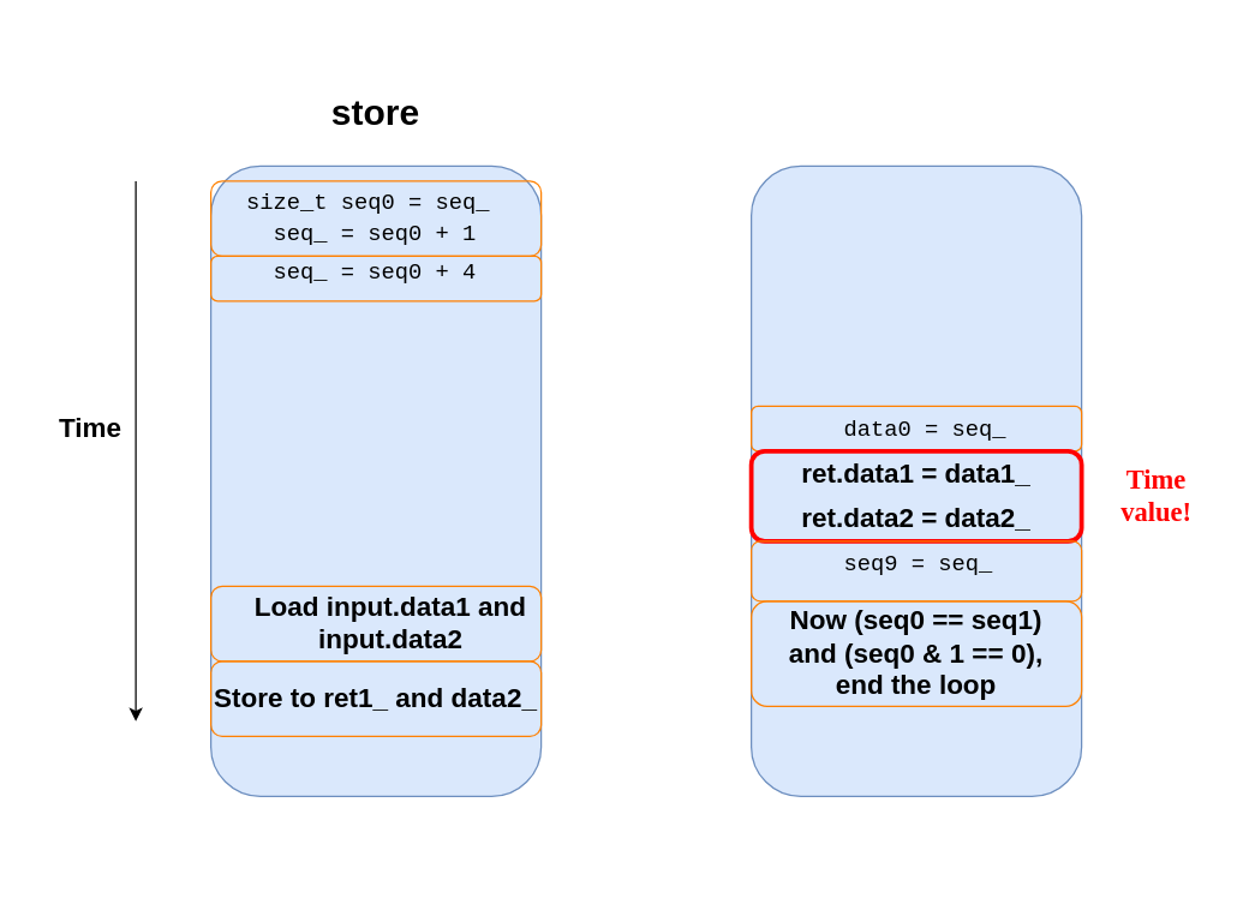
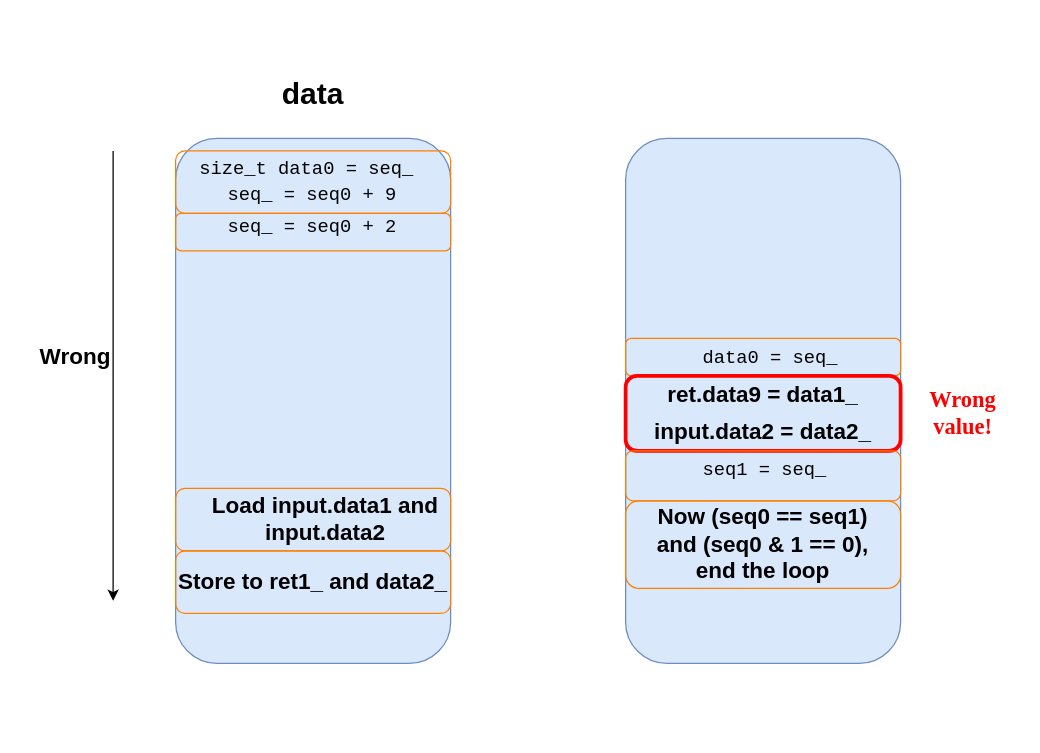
  <mxCell id="0" />
  <mxCell id="1" parent="0" />
  <mxCell id="2" value="" style="rounded=1;whiteSpace=wrap;html=1;fillColor=#dae8fc;strokeColor=#6c8ebf;" vertex="1" parent="1"><mxGeometry x="140" y="110" width="220" height="420" as="geometry" /></mxCell>
  <mxCell id="3" value="" style="rounded=1;whiteSpace=wrap;html=1;fillColor=#dae8fc;strokeColor=#6c8ebf;" vertex="1" parent="1"><mxGeometry x="500" y="110" width="220" height="420" as="geometry" /></mxCell>
- <mxCell id="4" value="&lt;h2&gt;&lt;font color=&quot;#000000&quot;&gt;Time&lt;/font&gt;&lt;/h2&gt;" style="text;strokeColor=none;align=center;fillColor=none;html=1;verticalAlign=middle;whiteSpace=wrap;rounded=0;" vertex="1" parent="1"><mxGeometry x="30" y="270" width="60" height="30" as="geometry" /></mxCell>
+ <mxCell id="4" value="&lt;h2&gt;&lt;font color=&quot;#000000&quot;&gt;Wrong&lt;/font&gt;&lt;/h2&gt;" style="text;strokeColor=none;align=center;fillColor=none;html=1;verticalAlign=middle;whiteSpace=wrap;rounded=0;" vertex="1" parent="1"><mxGeometry x="30" y="270" width="60" height="30" as="geometry" /></mxCell>
  <mxCell id="5" value="" style="endArrow=classic;html=1;fontColor=#000000;strokeColor=#000000;" edge="1" parent="1"><mxGeometry width="50" height="50" relative="1" as="geometry"><mxPoint x="90" y="120" as="sourcePoint" /><mxPoint x="90" y="480" as="targetPoint" /></mxGeometry></mxCell>
- <mxCell id="6" value="&lt;h1&gt;store&lt;/h1&gt;" style="text;strokeColor=none;align=center;fillColor=none;html=1;verticalAlign=middle;whiteSpace=wrap;rounded=0;fontColor=#000000;" vertex="1" parent="1"><mxGeometry x="220" y="60" width="60" height="30" as="geometry" /></mxCell>
- <mxCell id="7" value="&lt;div style=&quot;font-family: Consolas, &amp;quot;Courier New&amp;quot;, monospace; font-size: 15px; line-height: 20px;&quot;&gt;size_t seq0 = seq_&lt;/div&gt;" style="text;strokeColor=none;align=center;fillColor=none;html=1;verticalAlign=middle;whiteSpace=wrap;rounded=0;fontColor=#000000;" vertex="1" parent="1"><mxGeometry x="140" y="120" width="210" height="30" as="geometry" /></mxCell>
- <mxCell id="8" value="&lt;div style=&quot;font-family: Consolas, &amp;quot;Courier New&amp;quot;, monospace; font-weight: normal; font-size: 15px; line-height: 20px;&quot;&gt;&lt;div style=&quot;&quot;&gt;seq_ = seq0 + 1&lt;/div&gt;&lt;/div&gt;" style="text;whiteSpace=wrap;html=1;fontColor=#000000;" vertex="1" parent="1"><mxGeometry x="180" y="140" width="160" height="40" as="geometry" /></mxCell>
+ <mxCell id="6" value="&lt;h1&gt;data&lt;/h1&gt;" style="text;strokeColor=none;align=center;fillColor=none;html=1;verticalAlign=middle;whiteSpace=wrap;rounded=0;fontColor=#000000;" vertex="1" parent="1"><mxGeometry x="220" y="60" width="60" height="30" as="geometry" /></mxCell>
+ <mxCell id="7" value="&lt;div style=&quot;font-family: Consolas, &amp;quot;Courier New&amp;quot;, monospace; font-size: 15px; line-height: 20px;&quot;&gt;size_t data0 = seq_&lt;/div&gt;" style="text;strokeColor=none;align=center;fillColor=none;html=1;verticalAlign=middle;whiteSpace=wrap;rounded=0;fontColor=#000000;" vertex="1" parent="1"><mxGeometry x="140" y="120" width="210" height="30" as="geometry" /></mxCell>
+ <mxCell id="8" value="&lt;div style=&quot;font-family: Consolas, &amp;quot;Courier New&amp;quot;, monospace; font-weight: normal; font-size: 15px; line-height: 20px;&quot;&gt;&lt;div style=&quot;&quot;&gt;seq_ = seq0 + 9&lt;/div&gt;&lt;/div&gt;" style="text;whiteSpace=wrap;html=1;fontColor=#000000;" vertex="1" parent="1"><mxGeometry x="180" y="140" width="160" height="40" as="geometry" /></mxCell>
  <mxCell id="9" value="&lt;h2&gt;&lt;font style=&quot;&quot;&gt;Load input.data1 and input.data2&lt;/font&gt;&lt;/h2&gt;" style="text;strokeColor=none;align=center;fillColor=none;html=1;verticalAlign=middle;whiteSpace=wrap;rounded=0;fontColor=#000000;" vertex="1" parent="1"><mxGeometry x="150" y="400" width="220" height="30" as="geometry" /></mxCell>
- <mxCell id="10" value="&lt;div style=&quot;font-family: Consolas, &amp;quot;Courier New&amp;quot;, monospace; font-weight: normal; font-size: 15px; line-height: 20px;&quot;&gt;&lt;div style=&quot;&quot;&gt;seq_ = seq0 + 4&lt;/div&gt;&lt;/div&gt;" style="text;whiteSpace=wrap;html=1;fontColor=#000000;" vertex="1" parent="1"><mxGeometry x="180" y="165" width="160" height="40" as="geometry" /></mxCell>
+ <mxCell id="10" value="&lt;div style=&quot;font-family: Consolas, &amp;quot;Courier New&amp;quot;, monospace; font-weight: normal; font-size: 15px; line-height: 20px;&quot;&gt;&lt;div style=&quot;&quot;&gt;seq_ = seq0 + 2&lt;/div&gt;&lt;/div&gt;" style="text;whiteSpace=wrap;html=1;fontColor=#000000;" vertex="1" parent="1"><mxGeometry x="180" y="165" width="160" height="40" as="geometry" /></mxCell>
  <mxCell id="11" value="&lt;div style=&quot;font-family: Consolas, &amp;quot;Courier New&amp;quot;, monospace; font-weight: normal; font-size: 15px; line-height: 20px;&quot;&gt;&lt;div style=&quot;&quot;&gt;data0 = seq_&lt;/div&gt;&lt;/div&gt;" style="text;whiteSpace=wrap;html=1;fontColor=#000000;" vertex="1" parent="1"><mxGeometry x="560" y="270" width="120" height="40" as="geometry" /></mxCell>
- <mxCell id="12" value="&lt;div style=&quot;font-family: Consolas, &amp;quot;Courier New&amp;quot;, monospace; font-weight: normal; font-size: 15px; line-height: 20px;&quot;&gt;&lt;div style=&quot;&quot;&gt;seq9 = seq_&lt;/div&gt;&lt;/div&gt;" style="text;whiteSpace=wrap;html=1;fontColor=#000000;" vertex="1" parent="1"><mxGeometry x="560" y="360" width="120" height="40" as="geometry" /></mxCell>
+ <mxCell id="12" value="&lt;div style=&quot;font-family: Consolas, &amp;quot;Courier New&amp;quot;, monospace; font-weight: normal; font-size: 15px; line-height: 20px;&quot;&gt;&lt;div style=&quot;&quot;&gt;seq1 = seq_&lt;/div&gt;&lt;/div&gt;" style="text;whiteSpace=wrap;html=1;fontColor=#000000;" vertex="1" parent="1"><mxGeometry x="560" y="360" width="120" height="40" as="geometry" /></mxCell>
  <mxCell id="13" value="&lt;h2&gt;Store to ret1_ and data2_&lt;/h2&gt;" style="text;strokeColor=none;align=center;fillColor=none;html=1;verticalAlign=middle;whiteSpace=wrap;rounded=0;fontColor=#000000;" vertex="1" parent="1"><mxGeometry x="140" y="450" width="220" height="30" as="geometry" /></mxCell>
  <mxCell id="14" value="&lt;h2&gt;Now (seq0 == seq1) and (seq0 &amp;amp; 1 == 0), end the loop&lt;/h2&gt;" style="text;strokeColor=none;align=center;fillColor=none;html=1;verticalAlign=middle;whiteSpace=wrap;rounded=0;fontColor=#000000;" vertex="1" parent="1"><mxGeometry x="515" y="420" width="190" height="30" as="geometry" /></mxCell>
- <mxCell id="15" value="&lt;h2&gt;ret.data1 = data1_&lt;/h2&gt;" style="text;strokeColor=none;align=center;fillColor=none;html=1;verticalAlign=middle;whiteSpace=wrap;rounded=0;fontColor=#000000;" vertex="1" parent="1"><mxGeometry x="500" y="300" width="220" height="30" as="geometry" /></mxCell>
- <mxCell id="16" value="&lt;h2&gt;ret.data2 = data2_&lt;/h2&gt;" style="text;strokeColor=none;align=center;fillColor=none;html=1;verticalAlign=middle;whiteSpace=wrap;rounded=0;fontColor=#000000;" vertex="1" parent="1"><mxGeometry x="500" y="330" width="220" height="30" as="geometry" /></mxCell>
+ <mxCell id="15" value="&lt;h2&gt;ret.data9 = data1_&lt;/h2&gt;" style="text;strokeColor=none;align=center;fillColor=none;html=1;verticalAlign=middle;whiteSpace=wrap;rounded=0;fontColor=#000000;" vertex="1" parent="1"><mxGeometry x="500" y="300" width="220" height="30" as="geometry" /></mxCell>
+ <mxCell id="16" value="&lt;h2&gt;input.data2 = data2_&lt;/h2&gt;" style="text;strokeColor=none;align=center;fillColor=none;html=1;verticalAlign=middle;whiteSpace=wrap;rounded=0;fontColor=#000000;" vertex="1" parent="1"><mxGeometry x="500" y="330" width="220" height="30" as="geometry" /></mxCell>
  <mxCell id="17" value="" style="rounded=1;whiteSpace=wrap;html=1;labelBackgroundColor=none;strokeColor=#FF8000;fontFamily=Lucida Console;fontColor=none;fillColor=none;" vertex="1" parent="1"><mxGeometry x="140" y="120" width="220" height="50" as="geometry" /></mxCell>
  <mxCell id="18" value="" style="rounded=1;whiteSpace=wrap;html=1;labelBackgroundColor=none;strokeColor=#FF8000;fontFamily=Lucida Console;fontColor=none;fillColor=none;" vertex="1" parent="1"><mxGeometry x="140" y="390" width="220" height="50" as="geometry" /></mxCell>
  <mxCell id="19" value="" style="rounded=1;whiteSpace=wrap;html=1;labelBackgroundColor=none;strokeColor=#FF8000;fontFamily=Lucida Console;fontColor=none;fillColor=none;" vertex="1" parent="1"><mxGeometry x="140" y="170" width="220" height="30" as="geometry" /></mxCell>
  <mxCell id="20" value="" style="rounded=1;whiteSpace=wrap;html=1;labelBackgroundColor=none;strokeColor=#FF8000;fontFamily=Lucida Console;fontColor=none;fillColor=none;" vertex="1" parent="1"><mxGeometry x="140" y="440" width="220" height="50" as="geometry" /></mxCell>
  <mxCell id="21" value="" style="rounded=1;whiteSpace=wrap;html=1;labelBackgroundColor=none;strokeColor=#FF8000;fontFamily=Lucida Console;fontColor=none;fillColor=none;" vertex="1" parent="1"><mxGeometry x="500" y="400" width="220" height="70" as="geometry" /></mxCell>
  <mxCell id="22" value="" style="rounded=1;whiteSpace=wrap;html=1;labelBackgroundColor=none;strokeColor=#FF8000;fontFamily=Lucida Console;fontColor=none;fillColor=none;" vertex="1" parent="1"><mxGeometry x="500" y="270" width="220" height="30" as="geometry" /></mxCell>
  <mxCell id="23" value="" style="rounded=1;whiteSpace=wrap;html=1;labelBackgroundColor=none;strokeColor=#FF0000;fontFamily=Lucida Console;fontColor=none;fillColor=none;strokeWidth=3;" vertex="1" parent="1"><mxGeometry x="500" y="300" width="220" height="60" as="geometry" /></mxCell>
  <mxCell id="24" value="" style="rounded=1;whiteSpace=wrap;html=1;labelBackgroundColor=none;strokeColor=#FF8000;fontFamily=Lucida Console;fontColor=none;fillColor=none;" vertex="1" parent="1"><mxGeometry x="500" y="360" width="220" height="40" as="geometry" /></mxCell>
- <mxCell id="25" value="&lt;h2&gt;&lt;font color=&quot;#ff0000&quot;&gt;Time value!&lt;/font&gt;&lt;/h2&gt;" style="text;strokeColor=none;align=center;fillColor=none;html=1;verticalAlign=middle;whiteSpace=wrap;rounded=0;labelBackgroundColor=none;strokeWidth=3;fontFamily=Lucida Console;fontColor=none;" vertex="1" parent="1"><mxGeometry x="730" y="310" width="80" height="40" as="geometry" /></mxCell>
+ <mxCell id="25" value="&lt;h2&gt;&lt;font color=&quot;#ff0000&quot;&gt;Wrong value!&lt;/font&gt;&lt;/h2&gt;" style="text;strokeColor=none;align=center;fillColor=none;html=1;verticalAlign=middle;whiteSpace=wrap;rounded=0;labelBackgroundColor=none;strokeWidth=3;fontFamily=Lucida Console;fontColor=none;" vertex="1" parent="1"><mxGeometry x="730" y="310" width="80" height="40" as="geometry" /></mxCell>
  <mxCell id="26" value="" style="ellipse;whiteSpace=wrap;html=1;labelBackgroundColor=none;strokeColor=none;strokeWidth=3;fontFamily=Lucida Console;fontColor=#FF0000;fillColor=none;" vertex="1" parent="1"><mxGeometry x="20" y="320" width="230" height="260" as="geometry" /></mxCell>
  <mxCell id="27" value="" style="ellipse;whiteSpace=wrap;html=1;labelBackgroundColor=none;strokeColor=none;strokeWidth=3;fontFamily=Lucida Console;fontColor=#FF0000;fillColor=none;" vertex="1" parent="1"><mxGeometry x="20" y="20" width="230" height="260" as="geometry" /></mxCell>
  <mxCell id="28" value="" style="ellipse;whiteSpace=wrap;html=1;labelBackgroundColor=none;strokeColor=none;strokeWidth=3;fontFamily=Lucida Console;fontColor=#FF0000;fillColor=none;" vertex="1" parent="1"><mxGeometry x="580" y="320" width="230" height="260" as="geometry" /></mxCell>
